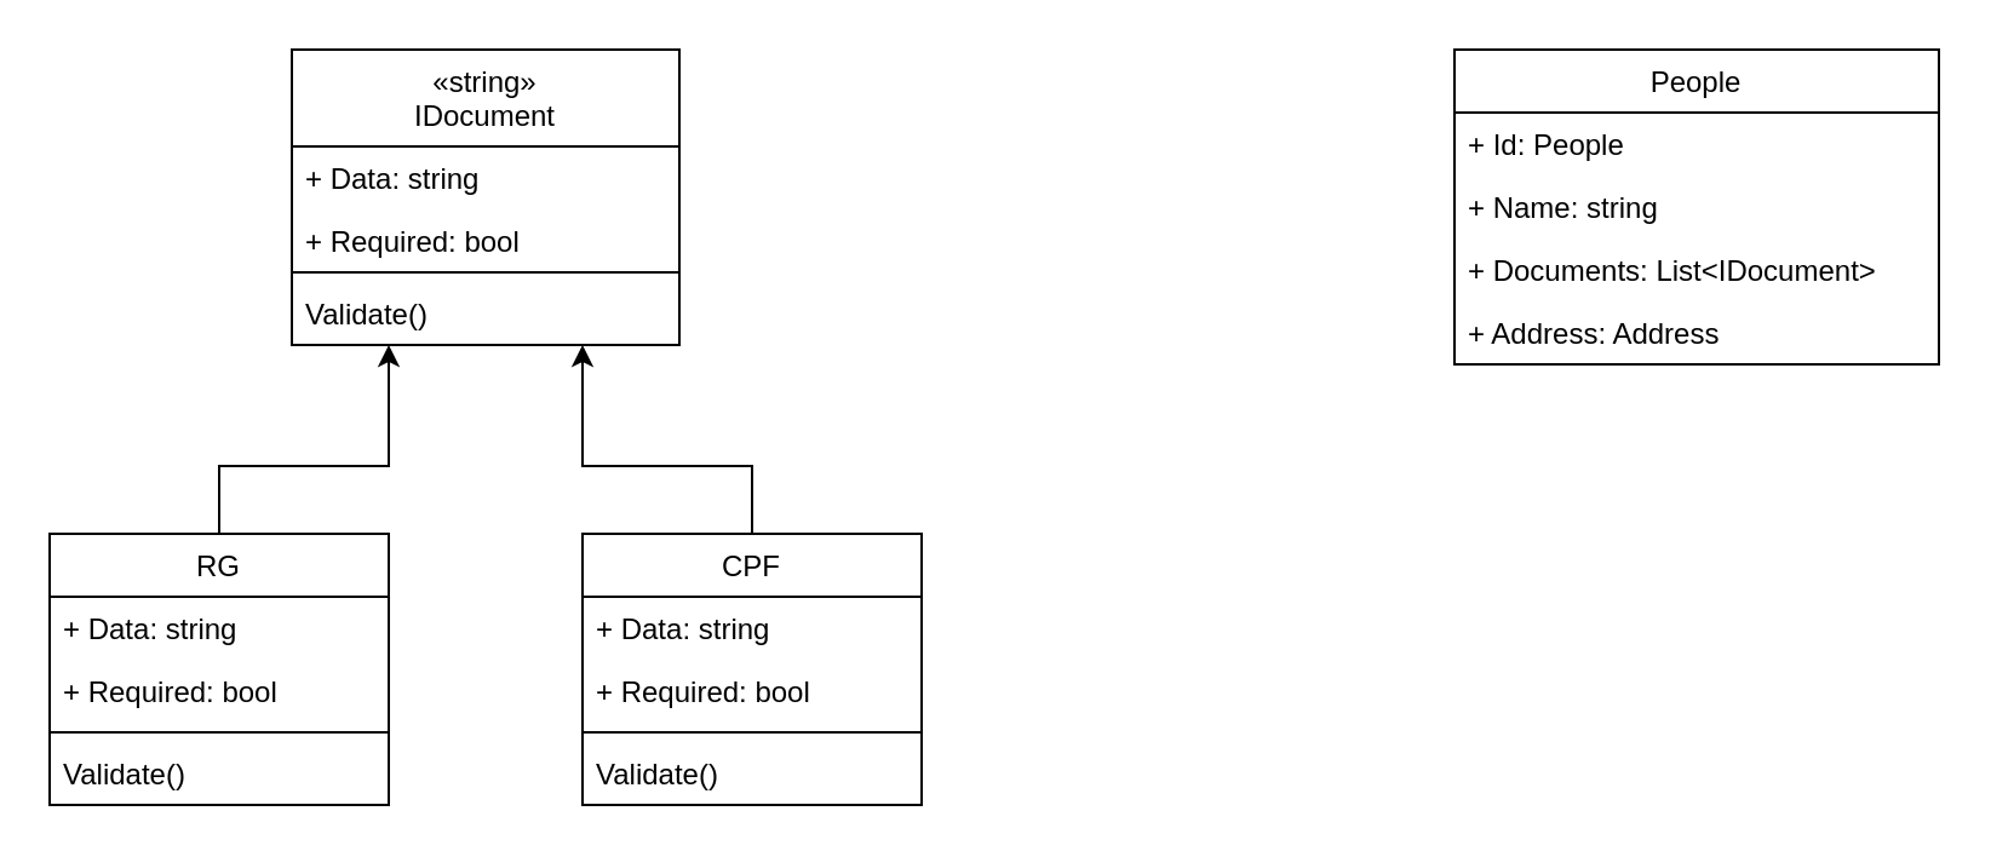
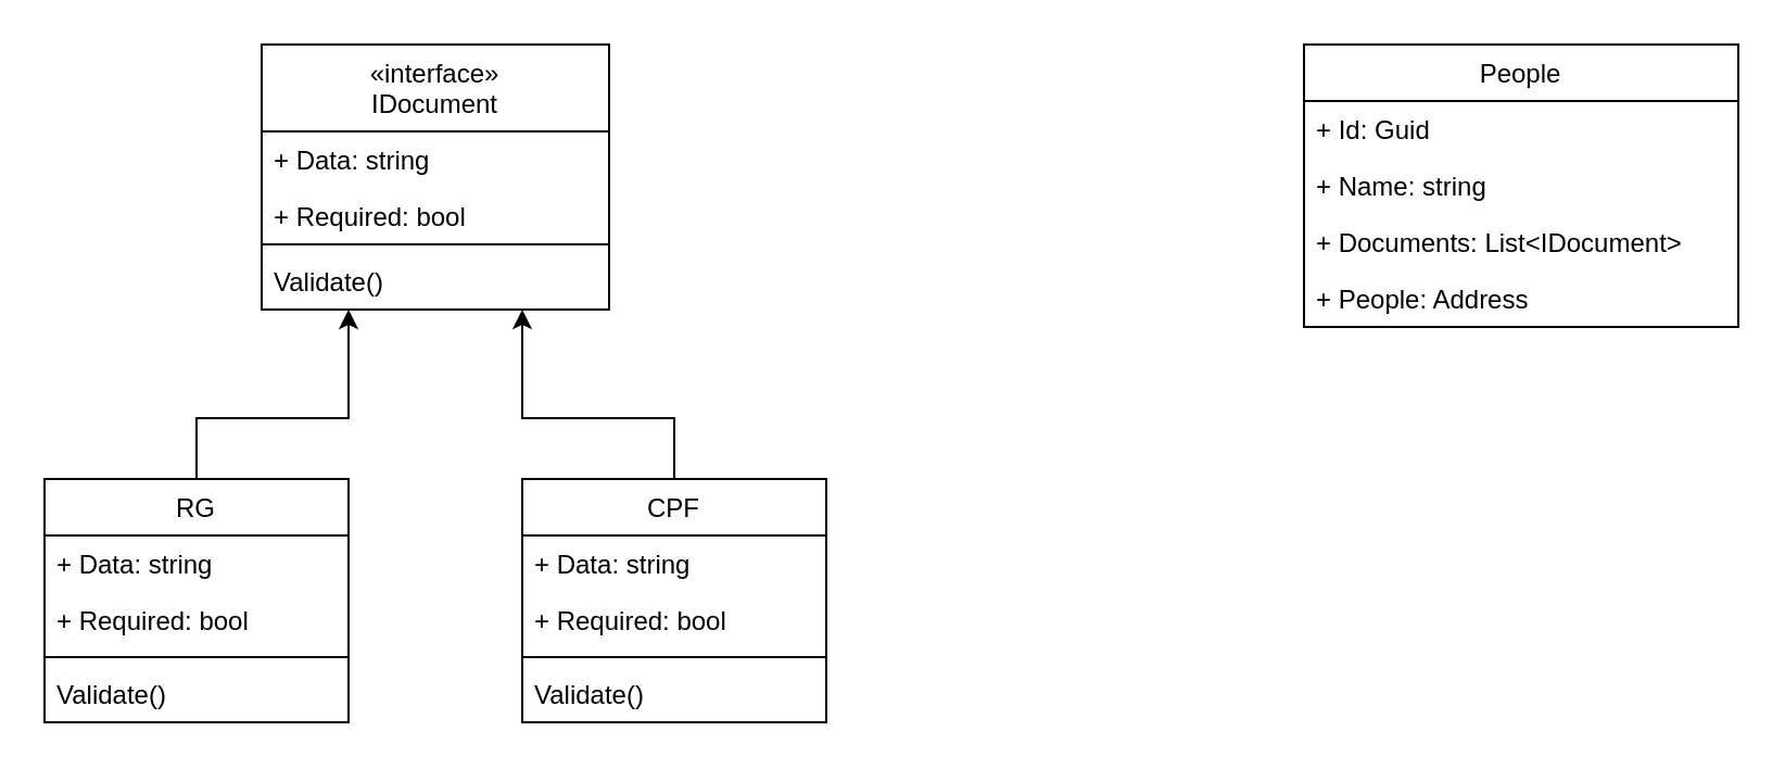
  <mxCell id="0" />
  <mxCell id="1" parent="0" />
  <mxCell id="2" value="People" style="swimlane;fontStyle=0;childLayout=stackLayout;horizontal=1;startSize=26;fillColor=none;horizontalStack=0;resizeParent=1;resizeParentMax=0;resizeLast=0;collapsible=1;marginBottom=0;" vertex="1" parent="1"><mxGeometry x="600" y="20" width="200" height="130" as="geometry" /></mxCell>
- <mxCell id="3" value="+ Id: People" style="text;strokeColor=none;fillColor=none;align=left;verticalAlign=top;spacingLeft=4;spacingRight=4;overflow=hidden;rotatable=0;points=[[0,0.5],[1,0.5]];portConstraint=eastwest;" vertex="1" parent="2"><mxGeometry y="26" width="200" height="26" as="geometry" /></mxCell>
+ <mxCell id="3" value="+ Id: Guid" style="text;strokeColor=none;fillColor=none;align=left;verticalAlign=top;spacingLeft=4;spacingRight=4;overflow=hidden;rotatable=0;points=[[0,0.5],[1,0.5]];portConstraint=eastwest;" vertex="1" parent="2"><mxGeometry y="26" width="200" height="26" as="geometry" /></mxCell>
  <mxCell id="4" value="+ Name: string" style="text;strokeColor=none;fillColor=none;align=left;verticalAlign=top;spacingLeft=4;spacingRight=4;overflow=hidden;rotatable=0;points=[[0,0.5],[1,0.5]];portConstraint=eastwest;" vertex="1" parent="2"><mxGeometry y="52" width="200" height="26" as="geometry" /></mxCell>
  <mxCell id="5" value="+ Documents: List&lt;IDocument&gt;" style="text;strokeColor=none;fillColor=none;align=left;verticalAlign=top;spacingLeft=4;spacingRight=4;overflow=hidden;rotatable=0;points=[[0,0.5],[1,0.5]];portConstraint=eastwest;" vertex="1" parent="2"><mxGeometry y="78" width="200" height="26" as="geometry" /></mxCell>
- <mxCell id="6" value="+ Address: Address" style="text;strokeColor=none;fillColor=none;align=left;verticalAlign=top;spacingLeft=4;spacingRight=4;overflow=hidden;rotatable=0;points=[[0,0.5],[1,0.5]];portConstraint=eastwest;" vertex="1" parent="2"><mxGeometry y="104" width="200" height="26" as="geometry" /></mxCell>
- <mxCell id="7" value="«string»&#10;IDocument" style="swimlane;fontStyle=0;childLayout=stackLayout;horizontal=1;startSize=40;fillColor=none;horizontalStack=0;resizeParent=1;resizeParentMax=0;resizeLast=0;collapsible=1;marginBottom=0;" vertex="1" parent="1"><mxGeometry x="120" y="20" width="160" height="122" as="geometry" /></mxCell>
+ <mxCell id="6" value="+ People: Address" style="text;strokeColor=none;fillColor=none;align=left;verticalAlign=top;spacingLeft=4;spacingRight=4;overflow=hidden;rotatable=0;points=[[0,0.5],[1,0.5]];portConstraint=eastwest;" vertex="1" parent="2"><mxGeometry y="104" width="200" height="26" as="geometry" /></mxCell>
+ <mxCell id="7" value="«interface»&#10;IDocument" style="swimlane;fontStyle=0;childLayout=stackLayout;horizontal=1;startSize=40;fillColor=none;horizontalStack=0;resizeParent=1;resizeParentMax=0;resizeLast=0;collapsible=1;marginBottom=0;" vertex="1" parent="1"><mxGeometry x="120" y="20" width="160" height="122" as="geometry" /></mxCell>
  <mxCell id="8" value="+ Data: string" style="text;strokeColor=none;fillColor=none;align=left;verticalAlign=top;spacingLeft=4;spacingRight=4;overflow=hidden;rotatable=0;points=[[0,0.5],[1,0.5]];portConstraint=eastwest;" vertex="1" parent="7"><mxGeometry y="40" width="160" height="26" as="geometry" /></mxCell>
  <mxCell id="9" value="+ Required: bool" style="text;strokeColor=none;fillColor=none;align=left;verticalAlign=top;spacingLeft=4;spacingRight=4;overflow=hidden;rotatable=0;points=[[0,0.5],[1,0.5]];portConstraint=eastwest;" vertex="1" parent="7"><mxGeometry y="66" width="160" height="22" as="geometry" /></mxCell>
  <mxCell id="10" value="" style="line;strokeWidth=1;fillColor=none;align=left;verticalAlign=middle;spacingTop=-1;spacingLeft=3;spacingRight=3;rotatable=0;labelPosition=right;points=[];portConstraint=eastwest;strokeColor=inherit;" vertex="1" parent="7"><mxGeometry y="88" width="160" height="8" as="geometry" /></mxCell>
  <mxCell id="11" value="Validate()" style="text;strokeColor=none;fillColor=none;align=left;verticalAlign=top;spacingLeft=4;spacingRight=4;overflow=hidden;rotatable=0;points=[[0,0.5],[1,0.5]];portConstraint=eastwest;" vertex="1" parent="7"><mxGeometry y="96" width="160" height="26" as="geometry" /></mxCell>
  <mxCell id="12" value="RG" style="swimlane;fontStyle=0;childLayout=stackLayout;horizontal=1;startSize=26;fillColor=none;horizontalStack=0;resizeParent=1;resizeParentMax=0;resizeLast=0;collapsible=1;marginBottom=0;" vertex="1" parent="1"><mxGeometry x="20" y="220" width="140" height="112" as="geometry" /></mxCell>
  <mxCell id="13" value="+ Data: string" style="text;strokeColor=none;fillColor=none;align=left;verticalAlign=top;spacingLeft=4;spacingRight=4;overflow=hidden;rotatable=0;points=[[0,0.5],[1,0.5]];portConstraint=eastwest;" vertex="1" parent="12"><mxGeometry y="26" width="140" height="26" as="geometry" /></mxCell>
  <mxCell id="14" value="+ Required: bool" style="text;strokeColor=none;fillColor=none;align=left;verticalAlign=top;spacingLeft=4;spacingRight=4;overflow=hidden;rotatable=0;points=[[0,0.5],[1,0.5]];portConstraint=eastwest;" vertex="1" parent="12"><mxGeometry y="52" width="140" height="26" as="geometry" /></mxCell>
  <mxCell id="15" value="" style="line;strokeWidth=1;fillColor=none;align=left;verticalAlign=middle;spacingTop=-1;spacingLeft=3;spacingRight=3;rotatable=0;labelPosition=right;points=[];portConstraint=eastwest;strokeColor=inherit;" vertex="1" parent="12"><mxGeometry y="78" width="140" height="8" as="geometry" /></mxCell>
  <mxCell id="16" value="Validate()" style="text;strokeColor=none;fillColor=none;align=left;verticalAlign=top;spacingLeft=4;spacingRight=4;overflow=hidden;rotatable=0;points=[[0,0.5],[1,0.5]];portConstraint=eastwest;" vertex="1" parent="12"><mxGeometry y="86" width="140" height="26" as="geometry" /></mxCell>
  <mxCell id="17" value="CPF" style="swimlane;fontStyle=0;childLayout=stackLayout;horizontal=1;startSize=26;fillColor=none;horizontalStack=0;resizeParent=1;resizeParentMax=0;resizeLast=0;collapsible=1;marginBottom=0;" vertex="1" parent="1"><mxGeometry x="240" y="220" width="140" height="112" as="geometry" /></mxCell>
  <mxCell id="18" value="+ Data: string" style="text;strokeColor=none;fillColor=none;align=left;verticalAlign=top;spacingLeft=4;spacingRight=4;overflow=hidden;rotatable=0;points=[[0,0.5],[1,0.5]];portConstraint=eastwest;" vertex="1" parent="17"><mxGeometry y="26" width="140" height="26" as="geometry" /></mxCell>
  <mxCell id="19" value="+ Required: bool" style="text;strokeColor=none;fillColor=none;align=left;verticalAlign=top;spacingLeft=4;spacingRight=4;overflow=hidden;rotatable=0;points=[[0,0.5],[1,0.5]];portConstraint=eastwest;" vertex="1" parent="17"><mxGeometry y="52" width="140" height="26" as="geometry" /></mxCell>
  <mxCell id="20" value="" style="line;strokeWidth=1;fillColor=none;align=left;verticalAlign=middle;spacingTop=-1;spacingLeft=3;spacingRight=3;rotatable=0;labelPosition=right;points=[];portConstraint=eastwest;strokeColor=inherit;" vertex="1" parent="17"><mxGeometry y="78" width="140" height="8" as="geometry" /></mxCell>
  <mxCell id="21" value="Validate()" style="text;strokeColor=none;fillColor=none;align=left;verticalAlign=top;spacingLeft=4;spacingRight=4;overflow=hidden;rotatable=0;points=[[0,0.5],[1,0.5]];portConstraint=eastwest;" vertex="1" parent="17"><mxGeometry y="86" width="140" height="26" as="geometry" /></mxCell>
  <mxCell id="22" value="" style="edgeStyle=segmentEdgeStyle;endArrow=classic;html=1;rounded=0;exitX=0.5;exitY=0;exitDx=0;exitDy=0;" edge="1" parent="1"><mxGeometry width="50" height="50" relative="1" as="geometry"><mxPoint x="90" y="220" as="sourcePoint" /><mxPoint x="160" y="142" as="targetPoint" /><Array as="points"><mxPoint x="90" y="192" /><mxPoint x="160" y="192" /></Array></mxGeometry></mxCell>
  <mxCell id="23" value="" style="edgeStyle=segmentEdgeStyle;endArrow=classic;html=1;rounded=0;exitX=0.5;exitY=0;exitDx=0;exitDy=0;" edge="1" parent="1"><mxGeometry width="50" height="50" relative="1" as="geometry"><mxPoint x="310" y="220" as="sourcePoint" /><mxPoint x="240" y="142" as="targetPoint" /><Array as="points"><mxPoint x="310" y="192" /><mxPoint x="240" y="192" /></Array></mxGeometry></mxCell>
